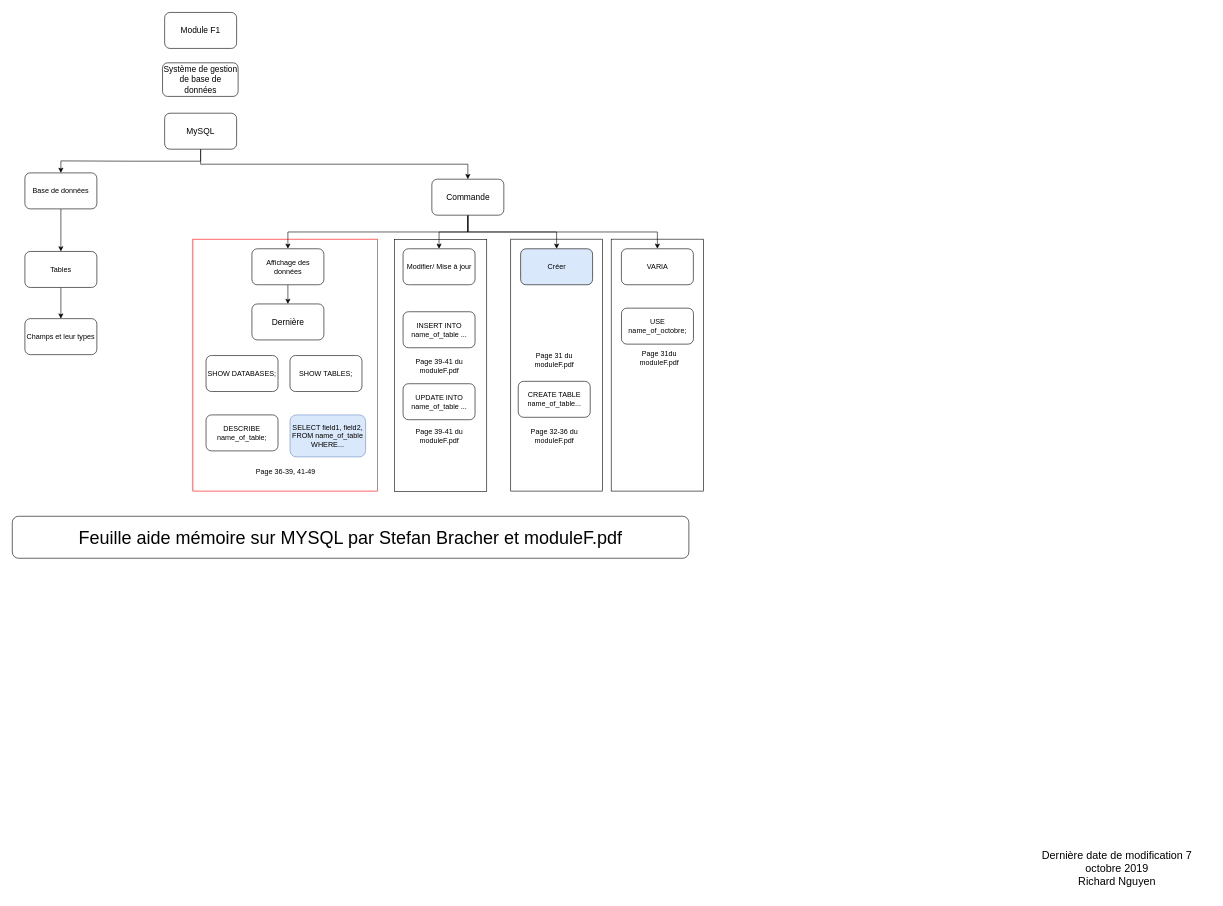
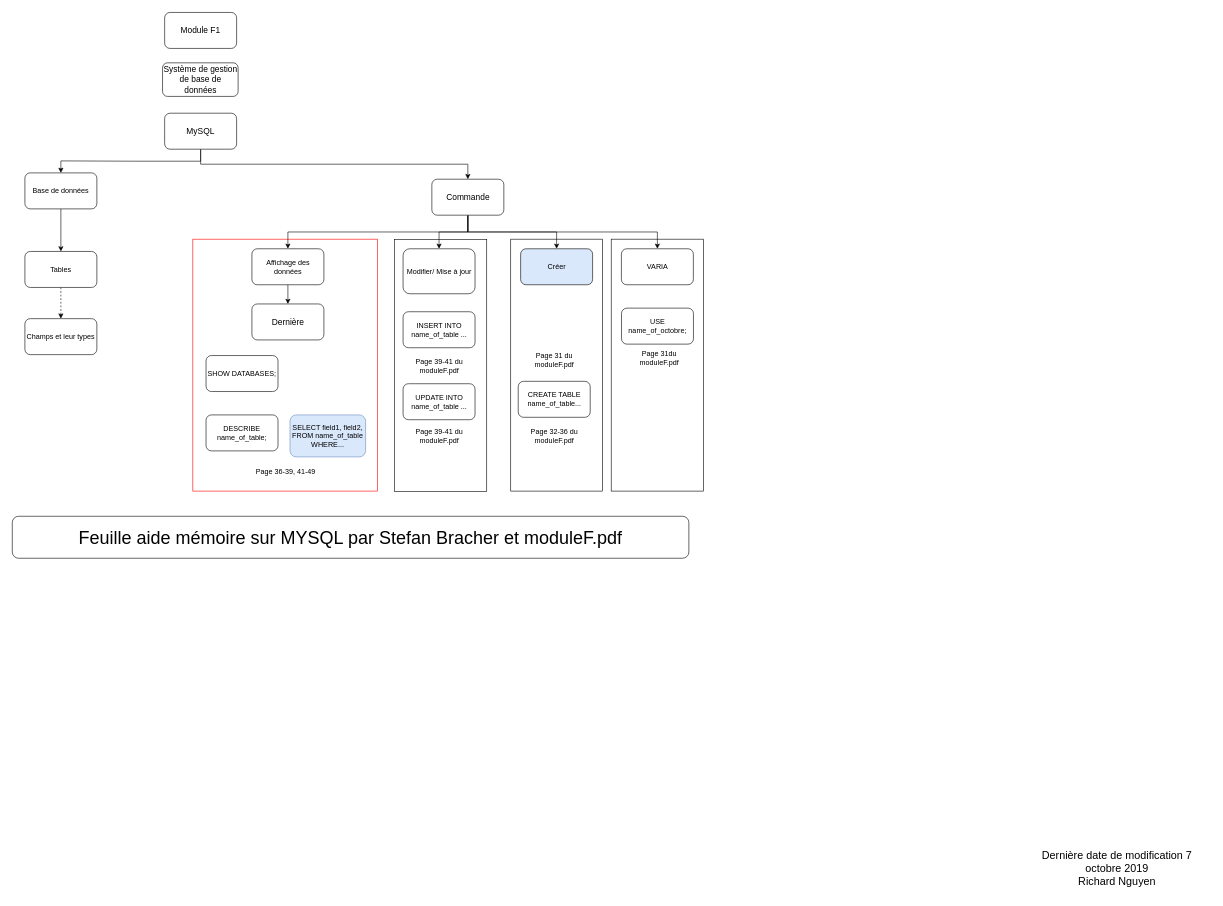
  <mxCell id="0" style=";html=1;" />
  <mxCell id="1" style=";html=1;" parent="0" />
  <mxCell id="2" value="" style="rounded=0;whiteSpace=wrap;html=1;strokeColor=#000000;" vertex="1" parent="1"><mxGeometry x="1018.5" y="398" width="154" height="420" as="geometry" /></mxCell>
  <mxCell id="3" value="" style="rounded=0;whiteSpace=wrap;html=1;strokeColor=#000000;" vertex="1" parent="1"><mxGeometry x="851" y="398" width="153" height="420" as="geometry" /></mxCell>
  <mxCell id="4" value="" style="rounded=0;whiteSpace=wrap;html=1;strokeColor=#000000;" vertex="1" parent="1"><mxGeometry x="657" y="398.5" width="154" height="420" as="geometry" /></mxCell>
  <mxCell id="5" value="" style="rounded=0;whiteSpace=wrap;html=1;backgroundOutline=0;strokeColor=#FF0000;" vertex="1" parent="1"><mxGeometry x="321" y="398" width="308" height="420" as="geometry" /></mxCell>
  <mxCell id="6" value="&lt;div&gt;&lt;font style=&quot;font-size: 14px&quot;&gt;Module F1&lt;br&gt;&lt;/font&gt;&lt;/div&gt;" style="rounded=1;whiteSpace=wrap;html=1;" vertex="1" parent="1"><mxGeometry x="274" y="20" width="120" height="60" as="geometry" /></mxCell>
  <mxCell id="7" value="&lt;font style=&quot;font-size: 14px&quot;&gt;Dernière&lt;/font&gt;" style="rounded=1;whiteSpace=wrap;html=1;" vertex="1" parent="1"><mxGeometry x="419.5" y="506" width="120" height="60" as="geometry" /></mxCell>
  <mxCell id="8" style="edgeStyle=orthogonalEdgeStyle;rounded=0;orthogonalLoop=1;jettySize=auto;html=1;exitX=0.5;exitY=1;exitDx=0;exitDy=0;entryX=0.5;entryY=0;entryDx=0;entryDy=0;" edge="1" parent="1" source="9" target="7"><mxGeometry relative="1" as="geometry" /></mxCell>
  <mxCell id="9" value="Affichage des données" style="rounded=1;whiteSpace=wrap;html=1;" vertex="1" parent="1"><mxGeometry x="419.5" y="414" width="120" height="60" as="geometry" /></mxCell>
  <mxCell id="10" value="&lt;font style=&quot;font-size: 14px&quot;&gt;Système de gestion de base de données&lt;/font&gt;" style="rounded=1;whiteSpace=wrap;html=1;" vertex="1" parent="1"><mxGeometry x="270.5" y="104" width="126" height="56" as="geometry" /></mxCell>
  <mxCell id="11" style="edgeStyle=orthogonalEdgeStyle;rounded=0;orthogonalLoop=1;jettySize=auto;html=1;exitX=0.5;exitY=1;exitDx=0;exitDy=0;entryX=0.5;entryY=0;entryDx=0;entryDy=0;" edge="1" parent="1" source="13" target="20"><mxGeometry relative="1" as="geometry" /></mxCell>
  <mxCell id="12" style="edgeStyle=orthogonalEdgeStyle;rounded=0;orthogonalLoop=1;jettySize=auto;html=1;exitX=0.5;exitY=1;exitDx=0;exitDy=0;entryX=0.5;entryY=0;entryDx=0;entryDy=0;" edge="1" parent="1" source="13" target="18"><mxGeometry relative="1" as="geometry" /></mxCell>
  <mxCell id="13" value="&lt;font style=&quot;font-size: 14px&quot;&gt;MySQL&lt;/font&gt;" style="rounded=1;whiteSpace=wrap;html=1;" vertex="1" parent="1"><mxGeometry x="274" y="188" width="120" height="60" as="geometry" /></mxCell>
  <mxCell id="14" style="edgeStyle=orthogonalEdgeStyle;rounded=0;orthogonalLoop=1;jettySize=auto;html=1;exitX=0.5;exitY=1;exitDx=0;exitDy=0;entryX=0.5;entryY=0;entryDx=0;entryDy=0;" edge="1" parent="1" source="18" target="9"><mxGeometry relative="1" as="geometry" /></mxCell>
  <mxCell id="15" style="edgeStyle=orthogonalEdgeStyle;rounded=0;orthogonalLoop=1;jettySize=auto;html=1;exitX=0.5;exitY=1;exitDx=0;exitDy=0;entryX=0.5;entryY=0;entryDx=0;entryDy=0;" edge="1" parent="1" source="18" target="30"><mxGeometry relative="1" as="geometry" /></mxCell>
  <mxCell id="16" style="edgeStyle=orthogonalEdgeStyle;rounded=0;orthogonalLoop=1;jettySize=auto;html=1;exitX=0.5;exitY=1;exitDx=0;exitDy=0;entryX=0.5;entryY=0;entryDx=0;entryDy=0;" edge="1" parent="1" source="18" target="31"><mxGeometry relative="1" as="geometry" /></mxCell>
  <mxCell id="17" style="edgeStyle=orthogonalEdgeStyle;rounded=0;orthogonalLoop=1;jettySize=auto;html=1;exitX=0.5;exitY=1;exitDx=0;exitDy=0;entryX=0.5;entryY=0;entryDx=0;entryDy=0;" edge="1" parent="1" source="18" target="32"><mxGeometry relative="1" as="geometry" /></mxCell>
  <mxCell id="18" value="&lt;font style=&quot;font-size: 14px&quot;&gt;Commande&lt;/font&gt;" style="rounded=1;whiteSpace=wrap;html=1;" vertex="1" parent="1"><mxGeometry x="719.5" y="298" width="120" height="60" as="geometry" /></mxCell>
  <mxCell id="19" style="edgeStyle=orthogonalEdgeStyle;rounded=0;orthogonalLoop=1;jettySize=auto;html=1;exitX=0.5;exitY=1;exitDx=0;exitDy=0;entryX=0.5;entryY=0;entryDx=0;entryDy=0;" edge="1" parent="1" source="20" target="22"><mxGeometry relative="1" as="geometry" /></mxCell>
  <mxCell id="20" value="Base de données" style="rounded=1;whiteSpace=wrap;html=1;" vertex="1" parent="1"><mxGeometry x="41" y="287.5" width="120" height="60" as="geometry" /></mxCell>
- <mxCell id="21" style="edgeStyle=orthogonalEdgeStyle;rounded=0;orthogonalLoop=1;jettySize=auto;html=1;exitX=0.5;exitY=1;exitDx=0;exitDy=0;entryX=0.5;entryY=0;entryDx=0;entryDy=0;" edge="1" parent="1" source="22" target="29"><mxGeometry relative="1" as="geometry" /></mxCell>
+ <mxCell id="21" style="edgeStyle=orthogonalEdgeStyle;rounded=0;orthogonalLoop=1;jettySize=auto;html=1;exitX=0.5;exitY=1;exitDx=0;exitDy=0;entryX=0.5;entryY=0;entryDx=0;entryDy=0;dashed=1;" edge="1" parent="1" source="22" target="29"><mxGeometry relative="1" as="geometry" /></mxCell>
  <mxCell id="22" value="Tables" style="rounded=1;whiteSpace=wrap;html=1;" vertex="1" parent="1"><mxGeometry x="41" y="418.5" width="120" height="60" as="geometry" /></mxCell>
  <mxCell id="23" value="SHOW DATABASES;" style="rounded=1;whiteSpace=wrap;html=1;" vertex="1" parent="1"><mxGeometry x="343" y="592" width="120" height="60" as="geometry" /></mxCell>
  <mxCell id="24" value="&lt;font style=&quot;font-size: 30px&quot;&gt;Feuille aide mémoire sur MYSQL par Stefan Bracher et moduleF.pdf&lt;/font&gt; " style="rounded=1;whiteSpace=wrap;html=1;" vertex="1" parent="1"><mxGeometry x="20" y="860" width="1128" height="70" as="geometry" /></mxCell>
  <mxCell id="25" value="USE name_of_octobre;" style="rounded=1;whiteSpace=wrap;html=1;" vertex="1" parent="1"><mxGeometry x="1035.647" y="513" width="120" height="60" as="geometry" /></mxCell>
- <mxCell id="26" value="SHOW TABLES;" style="rounded=1;whiteSpace=wrap;html=1;" vertex="1" parent="1"><mxGeometry x="483" y="592" width="120" height="60" as="geometry" /></mxCell>
  <mxCell id="27" value="CREATE TABLE name_of_table..." style="rounded=1;whiteSpace=wrap;html=1;" vertex="1" parent="1"><mxGeometry x="863.5" y="635" width="120" height="60" as="geometry" /></mxCell>
  <mxCell id="28" value="DESCRIBE name_of_table;" style="rounded=1;whiteSpace=wrap;html=1;" vertex="1" parent="1"><mxGeometry x="343" y="691" width="120" height="60" as="geometry" /></mxCell>
  <mxCell id="29" value="Champs et leur types" style="rounded=1;whiteSpace=wrap;html=1;" vertex="1" parent="1"><mxGeometry x="41" y="530.5" width="120" height="60" as="geometry" /></mxCell>
- <mxCell id="30" value="Modifier/ Mise à jour" style="rounded=1;whiteSpace=wrap;html=1;" vertex="1" parent="1"><mxGeometry x="671.5" y="414" width="120" height="60" as="geometry" /></mxCell>
+ <mxCell id="30" value="Modifier/ Mise à jour" style="rounded=1;whiteSpace=wrap;html=1;" vertex="1" parent="1"><mxGeometry x="671.5" y="414" width="120" height="75" as="geometry" /></mxCell>
  <mxCell id="31" value="Créer" style="rounded=1;whiteSpace=wrap;html=1;fillColor=#dae8fc;" vertex="1" parent="1"><mxGeometry x="867.5" y="414" width="120" height="60" as="geometry" /></mxCell>
  <mxCell id="32" value="VARIA" style="rounded=1;whiteSpace=wrap;html=1;" vertex="1" parent="1"><mxGeometry x="1035.5" y="414" width="120" height="60" as="geometry" /></mxCell>
  <mxCell id="33" value="SELECT field1, field2, FROM name_of_table WHERE..." style="rounded=1;whiteSpace=wrap;html=1;fillColor=#dae8fc;strokeColor=#6c8ebf;" vertex="1" parent="1"><mxGeometry x="483" y="691" width="126" height="70" as="geometry" /></mxCell>
  <mxCell id="34" value="INSERT INTO name_of_table ..." style="rounded=1;whiteSpace=wrap;html=1;" vertex="1" parent="1"><mxGeometry x="671.5" y="519" width="120" height="60" as="geometry" /></mxCell>
  <mxCell id="35" value="UPDATE INTO name_of_table ..." style="rounded=1;whiteSpace=wrap;html=1;" vertex="1" parent="1"><mxGeometry x="671.5" y="639" width="120" height="60" as="geometry" /></mxCell>
  <mxCell id="36" value="Page 32-36 du moduleF.pdf" style="text;html=1;strokeColor=none;fillColor=none;align=center;verticalAlign=middle;whiteSpace=wrap;rounded=0;" vertex="1" parent="1"><mxGeometry x="860.5" y="695" width="126" height="62" as="geometry" /></mxCell>
  <mxCell id="37" value="Page 31du moduleF.pdf" style="text;html=1;strokeColor=none;fillColor=none;align=center;verticalAlign=middle;whiteSpace=wrap;rounded=0;" vertex="1" parent="1"><mxGeometry x="1035.5" y="573" width="126" height="48" as="geometry" /></mxCell>
  <mxCell id="38" value="Page 31 du moduleF.pdf" style="text;html=1;strokeColor=none;fillColor=none;align=center;verticalAlign=middle;whiteSpace=wrap;rounded=0;" vertex="1" parent="1"><mxGeometry x="867.5" y="573" width="112" height="52" as="geometry" /></mxCell>
  <mxCell id="39" value="Page 36-39, 41-49" style="text;html=1;strokeColor=none;fillColor=none;align=center;verticalAlign=middle;whiteSpace=wrap;rounded=0;" vertex="1" parent="1"><mxGeometry x="343" y="737" width="266" height="98" as="geometry" /></mxCell>
  <mxCell id="40" value="Page 39-41 du moduleF.pdf" style="text;html=1;strokeColor=none;fillColor=none;align=center;verticalAlign=middle;whiteSpace=wrap;rounded=0;" vertex="1" parent="1"><mxGeometry x="668.5" y="699" width="126" height="53" as="geometry" /></mxCell>
  <mxCell id="41" value="Page 39-41 du moduleF.pdf" style="text;html=1;strokeColor=none;fillColor=none;align=center;verticalAlign=middle;whiteSpace=wrap;rounded=0;" vertex="1" parent="1"><mxGeometry x="668.5" y="582" width="126" height="53" as="geometry" /></mxCell>
  <mxCell id="42" value="Dernière date de modification 7 octobre 2019&lt;br&gt;Richard Nguyen" style="text;html=1;strokeColor=none;fillColor=none;align=center;verticalAlign=middle;whiteSpace=wrap;rounded=0;fontSize=18;fontColor=#000000;" vertex="1" parent="1"><mxGeometry x="1707" y="1408" width="310" height="80" as="geometry" /></mxCell>
